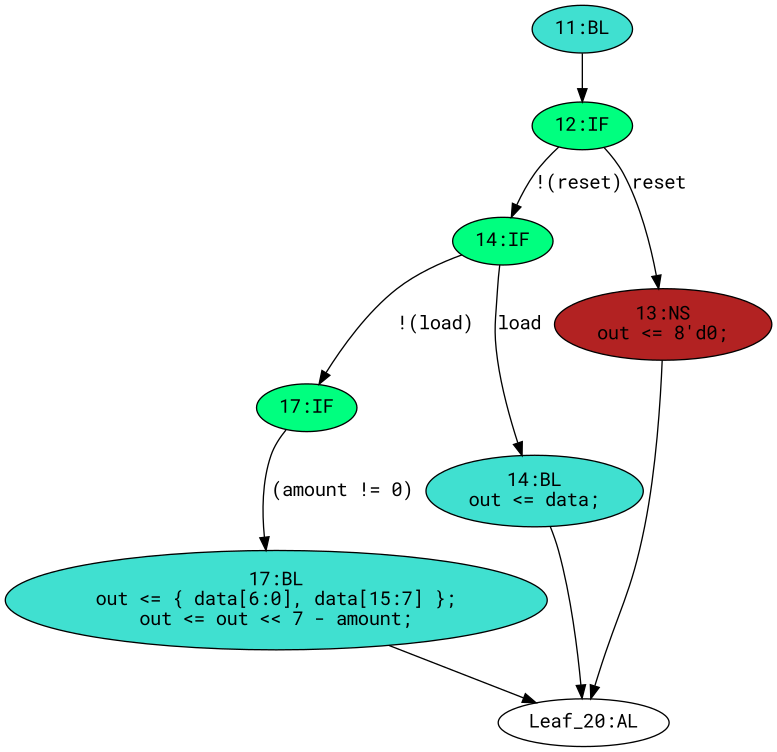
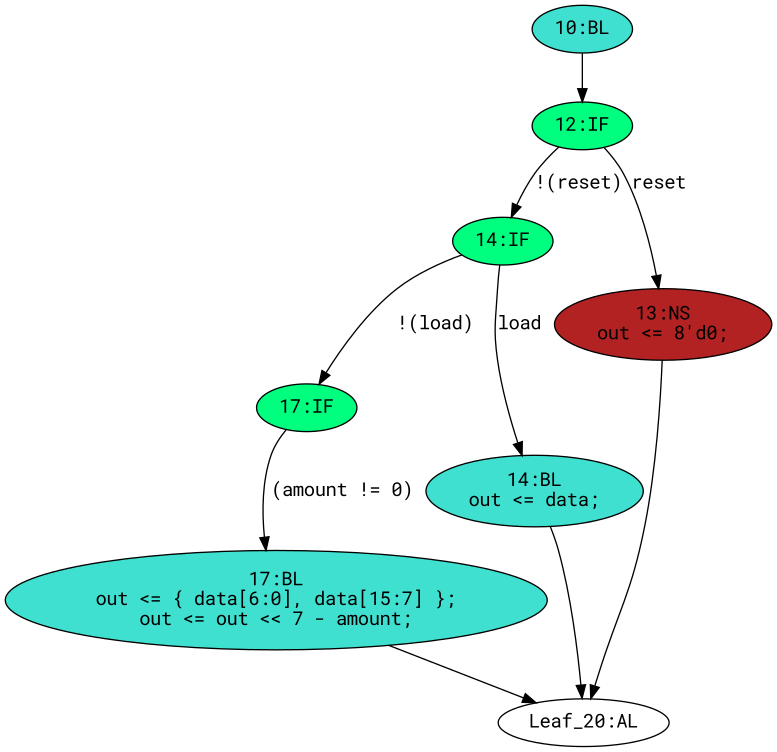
  strict digraph {
    fontname="Roboto Mono"
    node [fillcolor=turquoise fontname="Roboto Mono" statements="[]" style=filled typ=Block]
    edge [cond="[]" fontname="Roboto Mono" lineno=None]
-   n1 [ast="<pyverilog.vparser.ast.Block object at 0x7f83b82975d0>" label="11:BL"]
+   n1 [ast="<pyverilog.vparser.ast.Block object at 0x7f83b82975d0>" label="10:BL"]
    n2 [ast="<pyverilog.vparser.ast.IfStatement object at 0x7f83b8297790>" fillcolor=springgreen label="12:IF" typ=IfStatement]
    n3 [ast="<pyverilog.vparser.ast.IfStatement object at 0x7f83b8297710>" fillcolor=springgreen label="14:IF" typ=IfStatement]
    n4 [ast="<pyverilog.vparser.ast.NonblockingSubstitution object at 0x7f83b828b650>" fillcolor=firebrick label="13:NS\nout <= 8'd0;" statements="[<pyverilog.vparser.ast.NonblockingSubstitution object at 0x7f83b828b650>]" typ=NonblockingSubstitution]
    n5 [ast="<pyverilog.vparser.ast.IfStatement object at 0x7f83b8297750>" fillcolor=springgreen label="17:IF" typ=IfStatement]
    n6 [ast="<pyverilog.vparser.ast.Block object at 0x7f83b8297850>" label="17:BL\nout <= { data[6:0], data[15:7] };\nout <= out << 7 - amount;" statements="[<pyverilog.vparser.ast.NonblockingSubstitution object at 0x7f83b8297890>, <pyverilog.vparser.ast.NonblockingSubstitution object at 0x7f83b828b190>]"]
    n7 [def_var="['out']" label="Leaf_20:AL" fillcolor="" statements="" style="" typ=""]
    n8 [ast="<pyverilog.vparser.ast.Block object at 0x7f83b828b490>" label="14:BL\nout <= data;" statements="[<pyverilog.vparser.ast.NonblockingSubstitution object at 0x7f83b828b4d0>]"]
    n1 -> n2
    n2 -> n3 [cond="['reset']" label="!(reset)" lineno=12]
    n2 -> n4 [cond="['reset']" label=reset lineno=12]
    n3 -> n5 [cond="['load']" label="!(load)" lineno=14]
    n3 -> n8 [cond="['load']" label=load lineno=14]
    n4 -> n7
    n5 -> n6 [cond="['amount']" label="(amount != 0)" lineno=17]
    n6 -> n7
    n8 -> n7
  }
